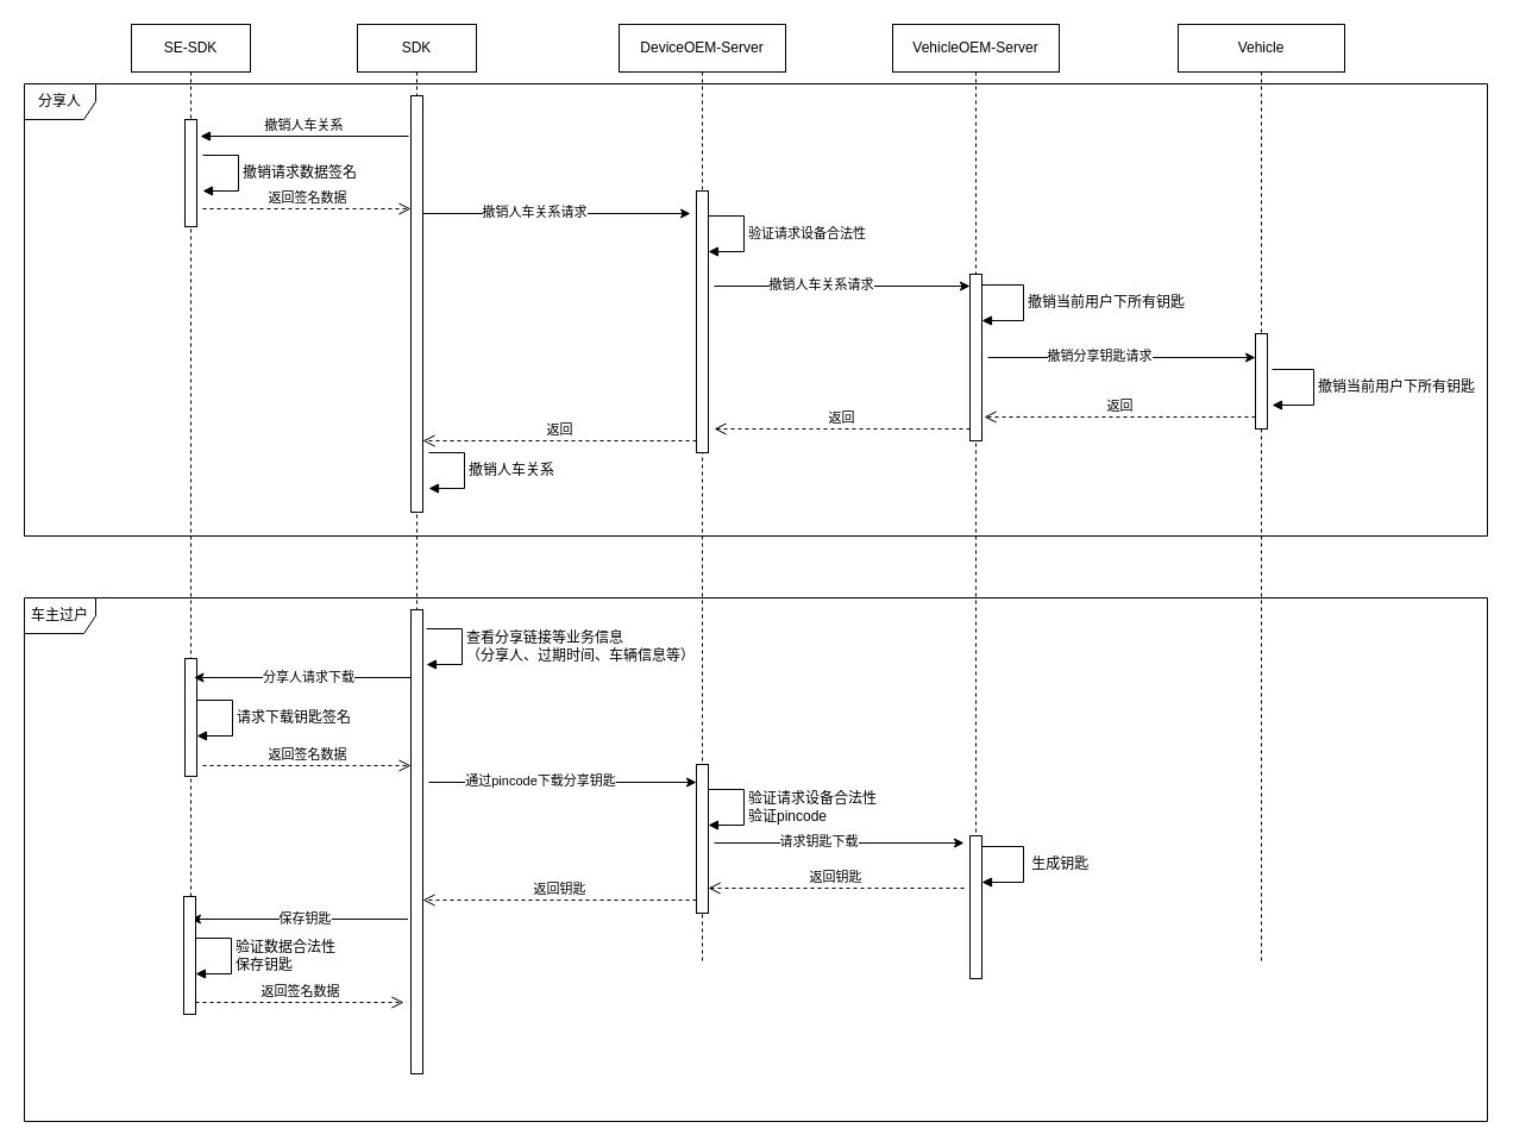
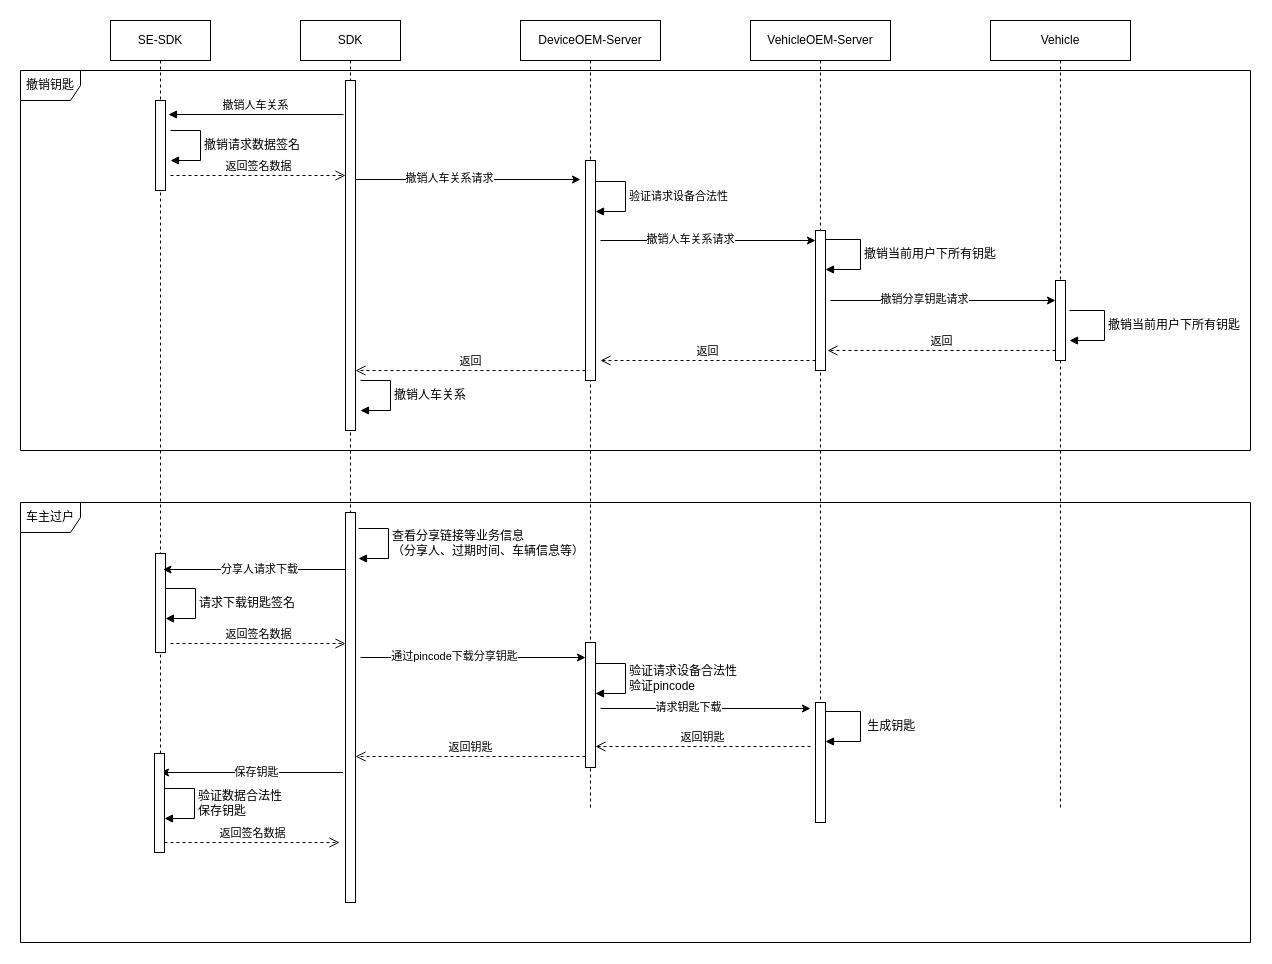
  <mxCell id="0" />
  <mxCell id="1" parent="0" />
  <mxCell id="2" value="SE-SDK" style="shape=umlLifeline;perimeter=lifelinePerimeter;whiteSpace=wrap;html=1;container=0;dropTarget=0;collapsible=0;recursiveResize=0;outlineConnect=0;portConstraint=eastwest;newEdgeStyle={&quot;edgeStyle&quot;:&quot;elbowEdgeStyle&quot;,&quot;elbow&quot;:&quot;vertical&quot;,&quot;curved&quot;:0,&quot;rounded&quot;:0};" vertex="1" parent="1"><mxGeometry x="110" y="20" width="100" height="790" as="geometry" /></mxCell>
  <mxCell id="3" value="" style="html=1;points=[];perimeter=orthogonalPerimeter;outlineConnect=0;targetShapes=umlLifeline;portConstraint=eastwest;newEdgeStyle={&quot;edgeStyle&quot;:&quot;elbowEdgeStyle&quot;,&quot;elbow&quot;:&quot;vertical&quot;,&quot;curved&quot;:0,&quot;rounded&quot;:0};" vertex="1" parent="2"><mxGeometry x="45" y="80" width="10" height="90" as="geometry" /></mxCell>
  <mxCell id="4" value="" style="html=1;points=[];perimeter=orthogonalPerimeter;outlineConnect=0;targetShapes=umlLifeline;portConstraint=eastwest;newEdgeStyle={&quot;edgeStyle&quot;:&quot;elbowEdgeStyle&quot;,&quot;elbow&quot;:&quot;vertical&quot;,&quot;curved&quot;:0,&quot;rounded&quot;:0};" vertex="1" parent="2"><mxGeometry x="45" y="533" width="10" height="99" as="geometry" /></mxCell>
  <mxCell id="5" value="SDK" style="shape=umlLifeline;perimeter=lifelinePerimeter;whiteSpace=wrap;html=1;container=0;dropTarget=0;collapsible=0;recursiveResize=0;outlineConnect=0;portConstraint=eastwest;newEdgeStyle={&quot;edgeStyle&quot;:&quot;elbowEdgeStyle&quot;,&quot;elbow&quot;:&quot;vertical&quot;,&quot;curved&quot;:0,&quot;rounded&quot;:0};" vertex="1" parent="1"><mxGeometry x="300" y="20" width="100" height="790" as="geometry" /></mxCell>
  <mxCell id="6" value="" style="html=1;points=[];perimeter=orthogonalPerimeter;outlineConnect=0;targetShapes=umlLifeline;portConstraint=eastwest;newEdgeStyle={&quot;edgeStyle&quot;:&quot;elbowEdgeStyle&quot;,&quot;elbow&quot;:&quot;vertical&quot;,&quot;curved&quot;:0,&quot;rounded&quot;:0};" vertex="1" parent="5"><mxGeometry x="45" y="60" width="10" height="350" as="geometry" /></mxCell>
  <mxCell id="7" value="" style="html=1;points=[];perimeter=orthogonalPerimeter;outlineConnect=0;targetShapes=umlLifeline;portConstraint=eastwest;newEdgeStyle={&quot;edgeStyle&quot;:&quot;elbowEdgeStyle&quot;,&quot;elbow&quot;:&quot;vertical&quot;,&quot;curved&quot;:0,&quot;rounded&quot;:0};" vertex="1" parent="5"><mxGeometry x="45" y="492" width="10" height="390" as="geometry" /></mxCell>
  <mxCell id="8" value="撤销人车关系" style="html=1;verticalAlign=bottom;endArrow=block;edgeStyle=elbowEdgeStyle;elbow=vertical;curved=0;rounded=0;" edge="1" parent="1"><mxGeometry relative="1" as="geometry"><mxPoint x="343" y="114" as="sourcePoint" /><Array as="points" /><mxPoint x="168" y="114" as="targetPoint" /></mxGeometry></mxCell>
  <mxCell id="9" value="返回签名数据" style="html=1;verticalAlign=bottom;endArrow=open;dashed=1;endSize=8;edgeStyle=elbowEdgeStyle;elbow=vertical;curved=0;rounded=0;" edge="1" parent="1"><mxGeometry relative="1" as="geometry"><mxPoint x="345" y="175" as="targetPoint" /><Array as="points"><mxPoint x="260" y="175" /></Array><mxPoint x="170" y="175" as="sourcePoint" /></mxGeometry></mxCell>
  <mxCell id="10" value="DeviceOEM-Server" style="shape=umlLifeline;perimeter=lifelinePerimeter;whiteSpace=wrap;html=1;container=0;dropTarget=0;collapsible=0;recursiveResize=0;outlineConnect=0;portConstraint=eastwest;newEdgeStyle={&quot;edgeStyle&quot;:&quot;elbowEdgeStyle&quot;,&quot;elbow&quot;:&quot;vertical&quot;,&quot;curved&quot;:0,&quot;rounded&quot;:0};" vertex="1" parent="1"><mxGeometry x="520" y="20" width="140" height="790" as="geometry" /></mxCell>
  <mxCell id="11" value="" style="html=1;points=[];perimeter=orthogonalPerimeter;outlineConnect=0;targetShapes=umlLifeline;portConstraint=eastwest;newEdgeStyle={&quot;edgeStyle&quot;:&quot;elbowEdgeStyle&quot;,&quot;elbow&quot;:&quot;vertical&quot;,&quot;curved&quot;:0,&quot;rounded&quot;:0};" vertex="1" parent="10"><mxGeometry x="65" y="140" width="10" height="220" as="geometry" /></mxCell>
  <mxCell id="12" value="" style="html=1;points=[];perimeter=orthogonalPerimeter;outlineConnect=0;targetShapes=umlLifeline;portConstraint=eastwest;newEdgeStyle={&quot;edgeStyle&quot;:&quot;elbowEdgeStyle&quot;,&quot;elbow&quot;:&quot;vertical&quot;,&quot;curved&quot;:0,&quot;rounded&quot;:0};" vertex="1" parent="10"><mxGeometry x="65" y="622" width="10" height="125" as="geometry" /></mxCell>
  <mxCell id="13" value="" style="endArrow=classic;html=1;rounded=0;" edge="1" parent="10"><mxGeometry width="50" height="50" relative="1" as="geometry"><mxPoint x="80" y="688" as="sourcePoint" /><mxPoint x="290" y="688" as="targetPoint" /></mxGeometry></mxCell>
  <mxCell id="14" value="请求钥匙下载" style="edgeLabel;html=1;align=center;verticalAlign=middle;resizable=0;points=[];" vertex="1" connectable="0" parent="13"><mxGeometry x="-0.17" y="2" relative="1" as="geometry"><mxPoint as="offset" /></mxGeometry></mxCell>
  <mxCell id="15" value="返回钥匙" style="html=1;verticalAlign=bottom;endArrow=open;dashed=1;endSize=8;edgeStyle=elbowEdgeStyle;elbow=vertical;curved=0;rounded=0;" edge="1" parent="10" target="12"><mxGeometry relative="1" as="geometry"><mxPoint x="80" y="724" as="targetPoint" /><Array as="points" /><mxPoint x="290" y="726" as="sourcePoint" /></mxGeometry></mxCell>
  <mxCell id="16" value="验证请求设备合法性&lt;div&gt;验证pincode&lt;/div&gt;" style="html=1;align=left;spacingLeft=2;endArrow=block;rounded=0;edgeStyle=orthogonalEdgeStyle;curved=0;rounded=0;fontFamily=Helvetica;fontSize=12;fontColor=default;" edge="1" parent="10"><mxGeometry relative="1" as="geometry"><mxPoint x="75" y="643" as="sourcePoint" /><Array as="points"><mxPoint x="105" y="643" /><mxPoint x="105" y="673" /></Array><mxPoint x="75" y="673" as="targetPoint" /></mxGeometry></mxCell>
  <mxCell id="17" value="VehicleOEM-Server" style="shape=umlLifeline;perimeter=lifelinePerimeter;whiteSpace=wrap;html=1;container=0;dropTarget=0;collapsible=0;recursiveResize=0;outlineConnect=0;portConstraint=eastwest;newEdgeStyle={&quot;edgeStyle&quot;:&quot;elbowEdgeStyle&quot;,&quot;elbow&quot;:&quot;vertical&quot;,&quot;curved&quot;:0,&quot;rounded&quot;:0};" vertex="1" parent="1"><mxGeometry x="750" y="20" width="140" height="790" as="geometry" /></mxCell>
  <mxCell id="18" value="" style="html=1;points=[];perimeter=orthogonalPerimeter;outlineConnect=0;targetShapes=umlLifeline;portConstraint=eastwest;newEdgeStyle={&quot;edgeStyle&quot;:&quot;elbowEdgeStyle&quot;,&quot;elbow&quot;:&quot;vertical&quot;,&quot;curved&quot;:0,&quot;rounded&quot;:0};" vertex="1" parent="17"><mxGeometry x="65" y="682" width="10" height="120" as="geometry" /></mxCell>
  <mxCell id="19" value="&amp;nbsp;生成钥匙" style="html=1;align=left;spacingLeft=2;endArrow=block;rounded=0;edgeStyle=orthogonalEdgeStyle;curved=0;rounded=0;fontFamily=Helvetica;fontSize=12;fontColor=default;" edge="1" parent="17"><mxGeometry relative="1" as="geometry"><mxPoint x="75" y="691" as="sourcePoint" /><Array as="points"><mxPoint x="110" y="691" /><mxPoint x="110" y="721" /></Array><mxPoint x="75" y="721" as="targetPoint" /></mxGeometry></mxCell>
  <mxCell id="20" value="" style="html=1;points=[];perimeter=orthogonalPerimeter;outlineConnect=0;targetShapes=umlLifeline;portConstraint=eastwest;newEdgeStyle={&quot;edgeStyle&quot;:&quot;elbowEdgeStyle&quot;,&quot;elbow&quot;:&quot;vertical&quot;,&quot;curved&quot;:0,&quot;rounded&quot;:0};" vertex="1" parent="17"><mxGeometry x="65" y="210" width="10" height="140" as="geometry" /></mxCell>
  <mxCell id="21" value="撤销当前用户下所有钥匙" style="html=1;align=left;spacingLeft=2;endArrow=block;rounded=0;edgeStyle=orthogonalEdgeStyle;curved=0;rounded=0;fontFamily=Helvetica;fontSize=12;fontColor=default;" edge="1" parent="17"><mxGeometry relative="1" as="geometry"><mxPoint x="75" y="219" as="sourcePoint" /><Array as="points"><mxPoint x="110" y="219" /><mxPoint x="110" y="249" /></Array><mxPoint x="75" y="249" as="targetPoint" /></mxGeometry></mxCell>
  <mxCell id="22" value="Vehicle" style="shape=umlLifeline;perimeter=lifelinePerimeter;whiteSpace=wrap;html=1;container=0;dropTarget=0;collapsible=0;recursiveResize=0;outlineConnect=0;portConstraint=eastwest;newEdgeStyle={&quot;edgeStyle&quot;:&quot;elbowEdgeStyle&quot;,&quot;elbow&quot;:&quot;vertical&quot;,&quot;curved&quot;:0,&quot;rounded&quot;:0};" vertex="1" parent="1"><mxGeometry x="990" y="20" width="140" height="790" as="geometry" /></mxCell>
  <mxCell id="23" value="" style="html=1;points=[];perimeter=orthogonalPerimeter;outlineConnect=0;targetShapes=umlLifeline;portConstraint=eastwest;newEdgeStyle={&quot;edgeStyle&quot;:&quot;elbowEdgeStyle&quot;,&quot;elbow&quot;:&quot;vertical&quot;,&quot;curved&quot;:0,&quot;rounded&quot;:0};" vertex="1" parent="22"><mxGeometry x="65" y="260" width="10" height="80" as="geometry" /></mxCell>
  <mxCell id="24" value="" style="endArrow=classic;html=1;rounded=0;" edge="1" parent="1"><mxGeometry width="50" height="50" relative="1" as="geometry"><mxPoint x="355" y="179" as="sourcePoint" /><mxPoint x="580" y="179" as="targetPoint" /></mxGeometry></mxCell>
  <mxCell id="25" value="撤销人车关系请求" style="edgeLabel;html=1;align=center;verticalAlign=middle;resizable=0;points=[];" vertex="1" connectable="0" parent="24"><mxGeometry x="-0.17" y="2" relative="1" as="geometry"><mxPoint as="offset" /></mxGeometry></mxCell>
  <mxCell id="26" value="&lt;font style=&quot;font-size: 11px;&quot;&gt;验证请求设备合法性&lt;/font&gt;" style="html=1;align=left;spacingLeft=2;endArrow=block;rounded=0;edgeStyle=orthogonalEdgeStyle;curved=0;rounded=0;fontFamily=Helvetica;fontSize=12;fontColor=default;" edge="1" parent="1"><mxGeometry relative="1" as="geometry"><mxPoint x="595" y="181" as="sourcePoint" /><Array as="points"><mxPoint x="625" y="181" /><mxPoint x="625" y="211" /></Array><mxPoint x="595" y="211" as="targetPoint" /></mxGeometry></mxCell>
  <mxCell id="27" value="撤销人车关系" style="html=1;align=left;spacingLeft=2;endArrow=block;rounded=0;edgeStyle=orthogonalEdgeStyle;curved=0;rounded=0;fontFamily=Helvetica;fontSize=12;fontColor=default;" edge="1" parent="1"><mxGeometry relative="1" as="geometry"><mxPoint x="360" y="380" as="sourcePoint" /><Array as="points"><mxPoint x="390" y="380" /><mxPoint x="390" y="410" /></Array><mxPoint x="360" y="410" as="targetPoint" /></mxGeometry></mxCell>
- <mxCell id="28" value="分享人" style="shape=umlFrame;whiteSpace=wrap;html=1;pointerEvents=0;sketch=0;strokeColor=default;align=center;verticalAlign=middle;fontFamily=Helvetica;fontSize=12;fontColor=default;fillColor=default;" vertex="1" parent="1"><mxGeometry x="20" y="70" width="1230" height="380" as="geometry" /></mxCell>
+ <mxCell id="28" value="撤销钥匙" style="shape=umlFrame;whiteSpace=wrap;html=1;pointerEvents=0;sketch=0;strokeColor=default;align=center;verticalAlign=middle;fontFamily=Helvetica;fontSize=12;fontColor=default;fillColor=default;" vertex="1" parent="1"><mxGeometry x="20" y="70" width="1230" height="380" as="geometry" /></mxCell>
  <mxCell id="29" value="撤销请求数据签名" style="html=1;align=left;spacingLeft=2;endArrow=block;rounded=0;edgeStyle=orthogonalEdgeStyle;curved=0;rounded=0;fontFamily=Helvetica;fontSize=12;fontColor=default;" edge="1" parent="1"><mxGeometry relative="1" as="geometry"><mxPoint x="170" y="130" as="sourcePoint" /><Array as="points"><mxPoint x="200" y="130" /><mxPoint x="200" y="160" /></Array><mxPoint x="170" y="160" as="targetPoint" /></mxGeometry></mxCell>
  <mxCell id="30" value="查看分享链接等业务信息&lt;div&gt;（分享人、过期时间、车辆信息等）&lt;/div&gt;" style="html=1;align=left;spacingLeft=2;endArrow=block;rounded=0;edgeStyle=orthogonalEdgeStyle;curved=0;rounded=0;fontFamily=Helvetica;fontSize=12;fontColor=default;" edge="1" parent="1"><mxGeometry relative="1" as="geometry"><mxPoint x="358" y="528" as="sourcePoint" /><Array as="points"><mxPoint x="388" y="528" /><mxPoint x="388" y="558" /></Array><mxPoint x="358" y="558" as="targetPoint" /></mxGeometry></mxCell>
  <mxCell id="31" value="" style="endArrow=classic;html=1;rounded=0;" edge="1" parent="1"><mxGeometry width="50" height="50" relative="1" as="geometry"><mxPoint x="345" y="569" as="sourcePoint" /><mxPoint x="162.5" y="569" as="targetPoint" /></mxGeometry></mxCell>
  <mxCell id="32" value="分享人请求下载" style="edgeLabel;html=1;align=center;verticalAlign=middle;resizable=0;points=[];" vertex="1" connectable="0" parent="31"><mxGeometry x="-0.17" y="2" relative="1" as="geometry"><mxPoint x="-11" y="-3" as="offset" /></mxGeometry></mxCell>
  <mxCell id="33" value="请求下载钥匙签名" style="html=1;align=left;spacingLeft=2;endArrow=block;rounded=0;edgeStyle=orthogonalEdgeStyle;curved=0;rounded=0;fontFamily=Helvetica;fontSize=12;fontColor=default;" edge="1" parent="1"><mxGeometry relative="1" as="geometry"><mxPoint x="165" y="588" as="sourcePoint" /><Array as="points"><mxPoint x="195" y="588" /><mxPoint x="195" y="618" /></Array><mxPoint x="165" y="618" as="targetPoint" /></mxGeometry></mxCell>
  <mxCell id="34" value="返回签名数据" style="html=1;verticalAlign=bottom;endArrow=open;dashed=1;endSize=8;edgeStyle=elbowEdgeStyle;elbow=vertical;curved=0;rounded=0;" edge="1" parent="1"><mxGeometry relative="1" as="geometry"><mxPoint x="345" y="643" as="targetPoint" /><Array as="points"><mxPoint x="260" y="643" /></Array><mxPoint x="170" y="643" as="sourcePoint" /></mxGeometry></mxCell>
  <mxCell id="35" value="" style="endArrow=classic;html=1;rounded=0;" edge="1" parent="1"><mxGeometry width="50" height="50" relative="1" as="geometry"><mxPoint x="360" y="657" as="sourcePoint" /><mxPoint x="585" y="657" as="targetPoint" /></mxGeometry></mxCell>
  <mxCell id="36" value="通过pincode下载分享钥匙" style="edgeLabel;html=1;align=center;verticalAlign=middle;resizable=0;points=[];" vertex="1" connectable="0" parent="35"><mxGeometry x="-0.17" y="2" relative="1" as="geometry"><mxPoint as="offset" /></mxGeometry></mxCell>
  <mxCell id="37" value="车主过户" style="shape=umlFrame;whiteSpace=wrap;html=1;pointerEvents=0;sketch=0;strokeColor=default;align=center;verticalAlign=middle;fontFamily=Helvetica;fontSize=12;fontColor=default;fillColor=default;" vertex="1" parent="1"><mxGeometry x="20" y="502" width="1230" height="440" as="geometry" /></mxCell>
  <mxCell id="38" value="返回钥匙" style="html=1;verticalAlign=bottom;endArrow=open;dashed=1;endSize=8;edgeStyle=elbowEdgeStyle;elbow=vertical;curved=0;rounded=0;" edge="1" parent="1" target="7"><mxGeometry relative="1" as="geometry"><mxPoint x="370" y="756" as="targetPoint" /><Array as="points" /><mxPoint x="585" y="756" as="sourcePoint" /></mxGeometry></mxCell>
  <mxCell id="39" value="" style="endArrow=classic;html=1;rounded=0;" edge="1" parent="1"><mxGeometry width="50" height="50" relative="1" as="geometry"><mxPoint x="342.5" y="772" as="sourcePoint" /><mxPoint x="160" y="772" as="targetPoint" /></mxGeometry></mxCell>
  <mxCell id="40" value="保存钥匙" style="edgeLabel;html=1;align=center;verticalAlign=middle;resizable=0;points=[];" vertex="1" connectable="0" parent="39"><mxGeometry x="-0.17" y="2" relative="1" as="geometry"><mxPoint x="-11" y="-3" as="offset" /></mxGeometry></mxCell>
  <mxCell id="41" value="" style="html=1;points=[];perimeter=orthogonalPerimeter;outlineConnect=0;targetShapes=umlLifeline;portConstraint=eastwest;newEdgeStyle={&quot;edgeStyle&quot;:&quot;elbowEdgeStyle&quot;,&quot;elbow&quot;:&quot;vertical&quot;,&quot;curved&quot;:0,&quot;rounded&quot;:0};" vertex="1" parent="1"><mxGeometry x="154" y="753" width="10" height="99" as="geometry" /></mxCell>
  <mxCell id="42" value="验证数据合法性&lt;div&gt;保存钥匙&lt;/div&gt;" style="html=1;align=left;spacingLeft=2;endArrow=block;rounded=0;edgeStyle=orthogonalEdgeStyle;curved=0;rounded=0;fontFamily=Helvetica;fontSize=12;fontColor=default;" edge="1" parent="1"><mxGeometry relative="1" as="geometry"><mxPoint x="164" y="788" as="sourcePoint" /><Array as="points"><mxPoint x="194" y="788" /><mxPoint x="194" y="818" /></Array><mxPoint x="164" y="818" as="targetPoint" /></mxGeometry></mxCell>
  <mxCell id="43" value="返回签名数据" style="html=1;verticalAlign=bottom;endArrow=open;dashed=1;endSize=8;edgeStyle=elbowEdgeStyle;elbow=vertical;curved=0;rounded=0;" edge="1" parent="1"><mxGeometry relative="1" as="geometry"><mxPoint x="339" y="842" as="targetPoint" /><Array as="points"><mxPoint x="254" y="842" /></Array><mxPoint x="164" y="842" as="sourcePoint" /></mxGeometry></mxCell>
  <mxCell id="44" value="" style="endArrow=classic;html=1;rounded=0;" edge="1" parent="1"><mxGeometry width="50" height="50" relative="1" as="geometry"><mxPoint x="600" y="240" as="sourcePoint" /><mxPoint x="815" y="240" as="targetPoint" /></mxGeometry></mxCell>
  <mxCell id="45" value="撤销人车关系请求" style="edgeLabel;html=1;align=center;verticalAlign=middle;resizable=0;points=[];" vertex="1" connectable="0" parent="44"><mxGeometry x="-0.17" y="2" relative="1" as="geometry"><mxPoint as="offset" /></mxGeometry></mxCell>
  <mxCell id="46" value="" style="endArrow=classic;html=1;rounded=0;" edge="1" parent="1"><mxGeometry width="50" height="50" relative="1" as="geometry"><mxPoint x="830" y="300" as="sourcePoint" /><mxPoint x="1055" y="300" as="targetPoint" /></mxGeometry></mxCell>
  <mxCell id="47" value="撤销分享钥匙请求" style="edgeLabel;html=1;align=center;verticalAlign=middle;resizable=0;points=[];" vertex="1" connectable="0" parent="46"><mxGeometry x="-0.17" y="2" relative="1" as="geometry"><mxPoint as="offset" /></mxGeometry></mxCell>
  <mxCell id="48" value="撤销当前用户下所有钥匙" style="html=1;align=left;spacingLeft=2;endArrow=block;rounded=0;edgeStyle=orthogonalEdgeStyle;curved=0;rounded=0;fontFamily=Helvetica;fontSize=12;fontColor=default;" edge="1" parent="1"><mxGeometry relative="1" as="geometry"><mxPoint x="1069" y="310" as="sourcePoint" /><Array as="points"><mxPoint x="1104" y="310" /><mxPoint x="1104" y="340" /></Array><mxPoint x="1069" y="340" as="targetPoint" /></mxGeometry></mxCell>
  <mxCell id="49" value="返回" style="html=1;verticalAlign=bottom;endArrow=open;dashed=1;endSize=8;edgeStyle=elbowEdgeStyle;elbow=vertical;curved=0;rounded=0;" edge="1" parent="1"><mxGeometry relative="1" as="geometry"><mxPoint x="827" y="350" as="targetPoint" /><Array as="points" /><mxPoint x="1055" y="350" as="sourcePoint" /></mxGeometry></mxCell>
  <mxCell id="50" value="返回" style="html=1;verticalAlign=bottom;endArrow=open;dashed=1;endSize=8;edgeStyle=elbowEdgeStyle;elbow=vertical;curved=0;rounded=0;" edge="1" parent="1"><mxGeometry relative="1" as="geometry"><mxPoint x="600" y="360" as="targetPoint" /><Array as="points" /><mxPoint x="815" y="360" as="sourcePoint" /></mxGeometry></mxCell>
  <mxCell id="51" value="返回" style="html=1;verticalAlign=bottom;endArrow=open;dashed=1;endSize=8;edgeStyle=elbowEdgeStyle;elbow=vertical;curved=0;rounded=0;" edge="1" parent="1" target="6"><mxGeometry relative="1" as="geometry"><mxPoint x="370" y="370" as="targetPoint" /><Array as="points" /><mxPoint x="585" y="370" as="sourcePoint" /></mxGeometry></mxCell>
